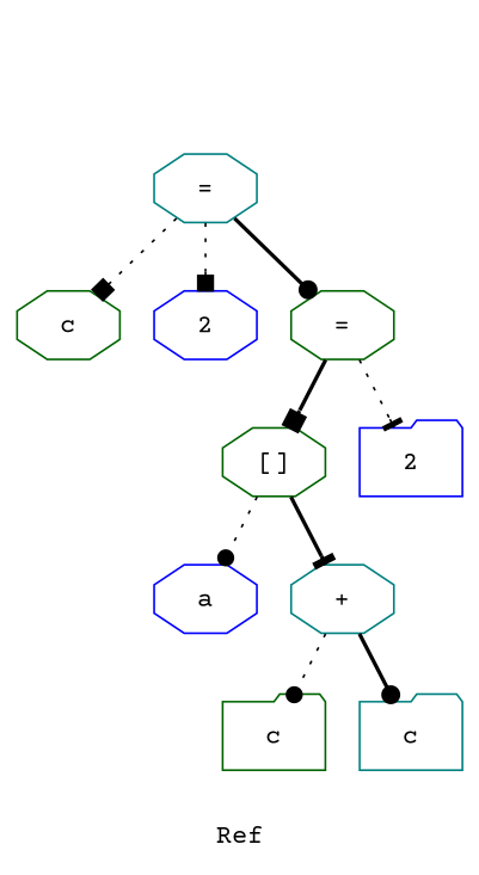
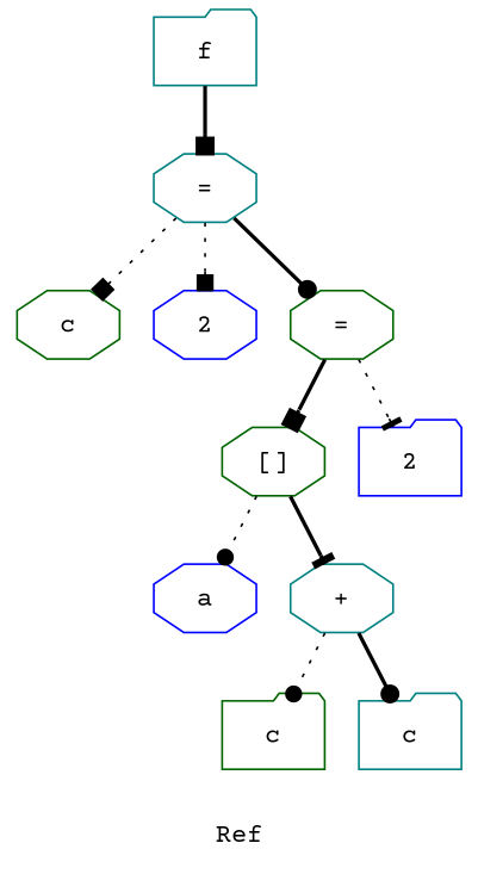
  digraph {
    label=Ref
    fontname="Courier Prime"
    node [color=teal shape=octagon fontname="Courier Prime"]
    edge [style=bold arrowhead=box fontname="Courier Prime"]
+   n1 [label=f shape=folder]
    n2 [label="="]
    n3 [label=c color=darkgreen]
    n4 [label=2 color=blue]
    n5 [label="=" color=darkgreen]
    n6 [label="[]" color=darkgreen]
    n7 [label=2 color=blue shape=folder]
    n8 [label=a color=blue]
    n9 [label="+"]
    n10 [label=c color=darkgreen shape=folder]
    n11 [label=c shape=folder]
+   n1 -> n2
    n2 -> n3 [style=dotted]
    n2 -> n4 [style=dotted]
    n2 -> n5 [arrowhead=dot]
    n5 -> n6
    n5 -> n7 [style=dotted arrowhead=tee]
    n6 -> n8 [style=dotted arrowhead=dot]
    n6 -> n9 [arrowhead=tee]
    n9 -> n10 [style=dotted arrowhead=dot]
    n9 -> n11 [arrowhead=dot]
  }
